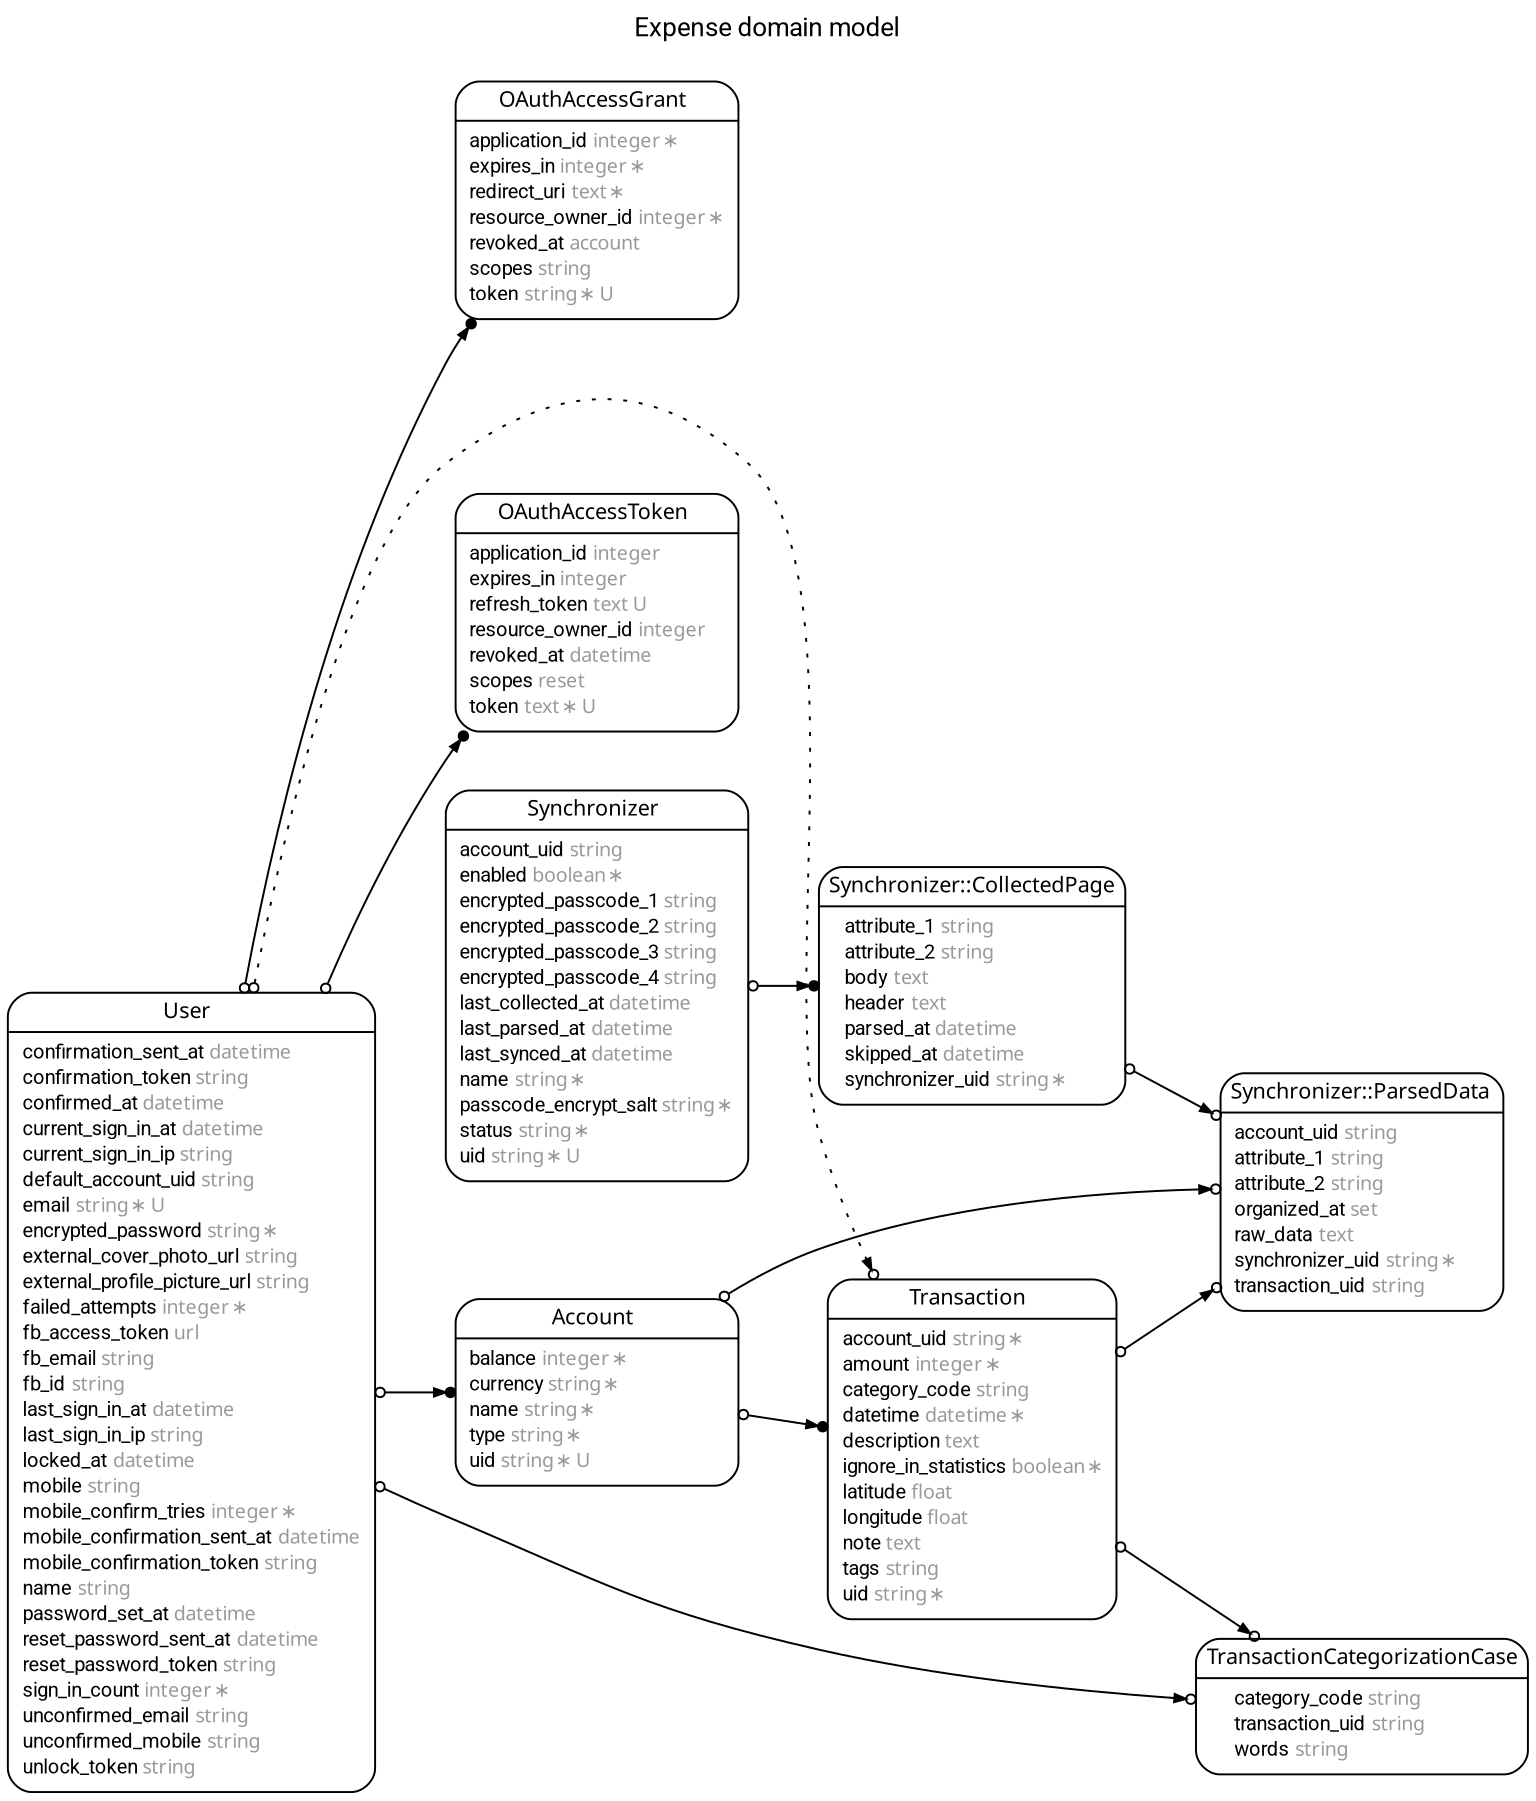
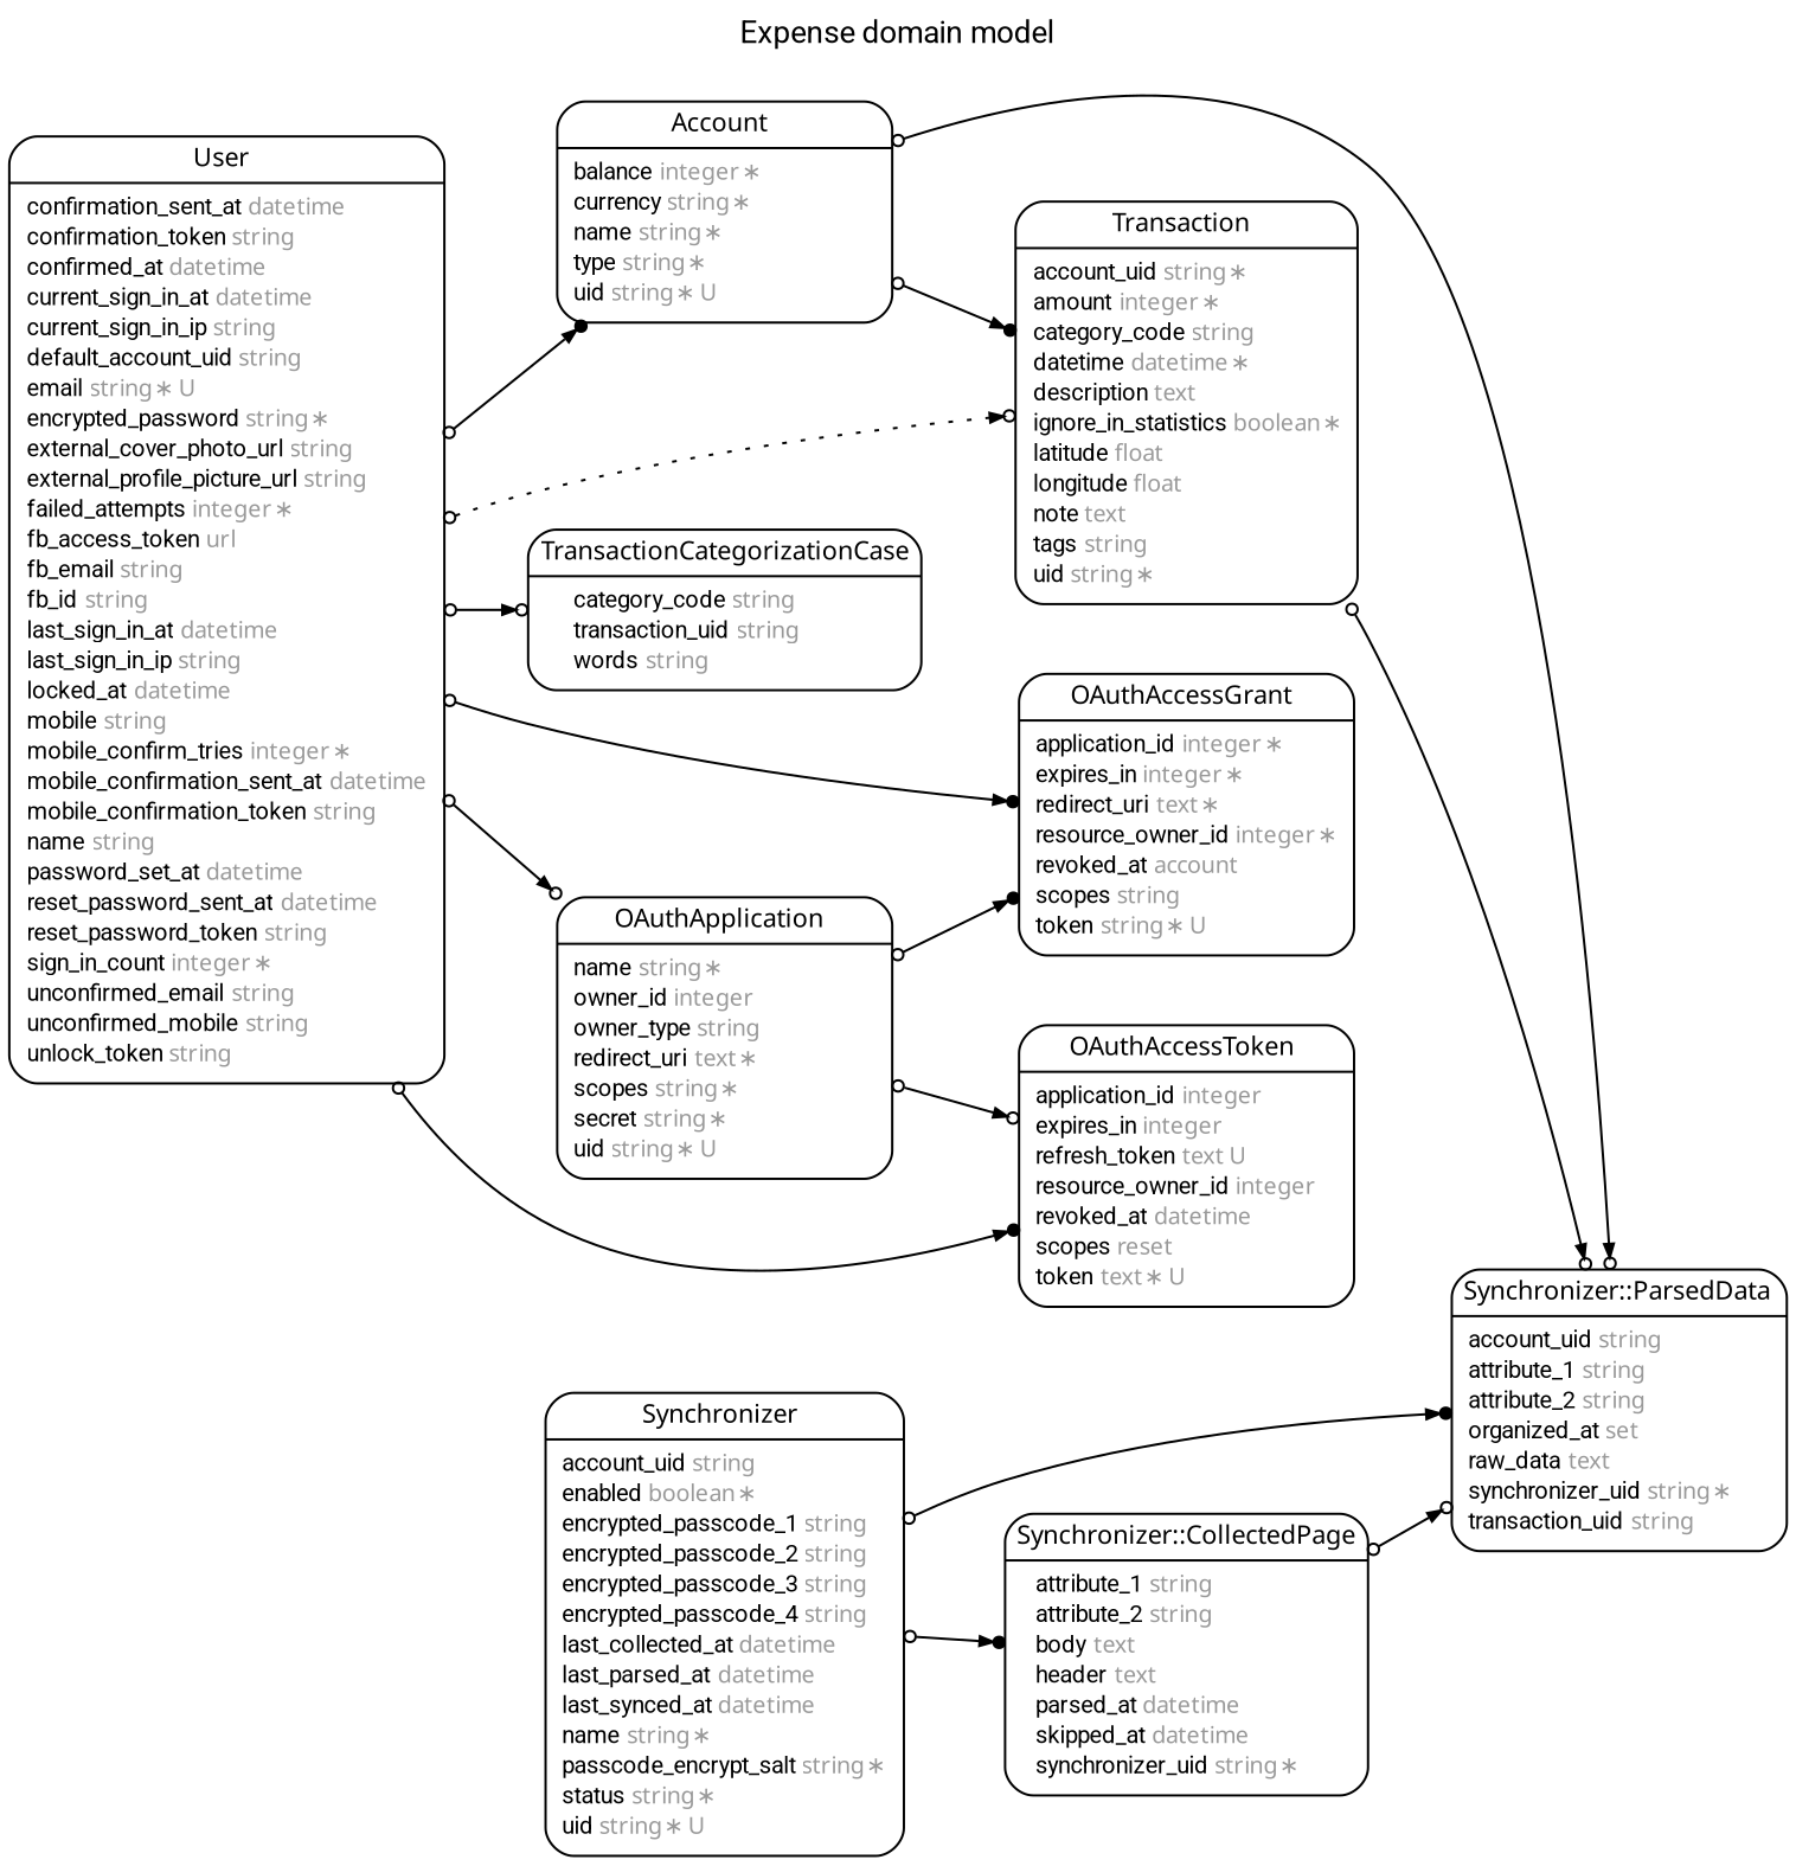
  digraph {
    concentrate=true
    fontname=Roboto
    fontsize=13
    label="Expense domain model\n\n"
    labelloc=t
    nodesep=0.4
    rankdir=LR
    ranksep=0.5
    node [fontname=Roboto fontsize=10 margin="0.07,0.05" penwidth=1.0 shape=Mrecord]
    edge [arrowhead=odotnormal arrowsize=0.6 arrowtail=odot dir=both fontname=Roboto fontsize=7 labelangle=32 labeldistance=1.8 penwidth=1.0 weight=2]
    n1 [label=<<table border="0" align="center" cellspacing="0.5" cellpadding="0" width="134">   <tr><td align="center" valign="bottom" width="130"><font face="Arial BoldMT" point-size="11">Account</font></td></tr> </table> | <table border="0" align="left" cellspacing="2" cellpadding="0" width="134">   <tr><td align="left" width="130" port="balance">balance <font face="Arial ItalicMT" color="grey60">integer ∗</font></td></tr>   <tr><td align="left" width="130" port="currency">currency <font face="Arial ItalicMT" color="grey60">string ∗</font></td></tr>   <tr><td align="left" width="130" port="name">name <font face="Arial ItalicMT" color="grey60">string ∗</font></td></tr>   <tr><td align="left" width="130" port="type">type <font face="Arial ItalicMT" color="grey60">string ∗</font></td></tr>   <tr><td align="left" width="130" port="uid">uid <font face="Arial ItalicMT" color="grey60">string ∗ U</font></td></tr> </table> >]
    n2 [label=<<table border="0" align="center" cellspacing="0.5" cellpadding="0" width="134">   <tr><td align="center" valign="bottom" width="130"><font face="Arial BoldMT" point-size="11">Synchronizer::ParsedData</font></td></tr> </table> | <table border="0" align="left" cellspacing="2" cellpadding="0" width="134">   <tr><td align="left" width="130" port="account_uid">account_uid <font face="Arial ItalicMT" color="grey60">string</font></td></tr>   <tr><td align="left" width="130" port="attribute_1">attribute_1 <font face="Arial ItalicMT" color="grey60">string</font></td></tr>   <tr><td align="left" width="130" port="attribute_2">attribute_2 <font face="Arial ItalicMT" color="grey60">string</font></td></tr>   <tr><td align="left" width="130" port="organized_at">organized_at <font face="Arial ItalicMT" color="grey60">set</font></td></tr>   <tr><td align="left" width="130" port="raw_data">raw_data <font face="Arial ItalicMT" color="grey60">text</font></td></tr>   <tr><td align="left" width="130" port="synchronizer_uid">synchronizer_uid <font face="Arial ItalicMT" color="grey60">string ∗</font></td></tr>   <tr><td align="left" width="130" port="transaction_uid">transaction_uid <font face="Arial ItalicMT" color="grey60">string</font></td></tr> </table> >]
    n3 [label=<<table border="0" align="center" cellspacing="0.5" cellpadding="0" width="134">   <tr><td align="center" valign="bottom" width="130"><font face="Arial BoldMT" point-size="11">Transaction</font></td></tr> </table> | <table border="0" align="left" cellspacing="2" cellpadding="0" width="134">   <tr><td align="left" width="130" port="account_uid">account_uid <font face="Arial ItalicMT" color="grey60">string ∗</font></td></tr>   <tr><td align="left" width="130" port="amount">amount <font face="Arial ItalicMT" color="grey60">integer ∗</font></td></tr>   <tr><td align="left" width="130" port="category_code">category_code <font face="Arial ItalicMT" color="grey60">string</font></td></tr>   <tr><td align="left" width="130" port="datetime">datetime <font face="Arial ItalicMT" color="grey60">datetime ∗</font></td></tr>   <tr><td align="left" width="130" port="description">description <font face="Arial ItalicMT" color="grey60">text</font></td></tr>   <tr><td align="left" width="130" port="ignore_in_statistics">ignore_in_statistics <font face="Arial ItalicMT" color="grey60">boolean ∗</font></td></tr>   <tr><td align="left" width="130" port="latitude">latitude <font face="Arial ItalicMT" color="grey60">float</font></td></tr>   <tr><td align="left" width="130" port="longitude">longitude <font face="Arial ItalicMT" color="grey60">float</font></td></tr>   <tr><td align="left" width="130" port="note">note <font face="Arial ItalicMT" color="grey60">text</font></td></tr>   <tr><td align="left" width="130" port="tags">tags <font face="Arial ItalicMT" color="grey60">string</font></td></tr>   <tr><td align="left" width="130" port="uid">uid <font face="Arial ItalicMT" color="grey60">string ∗</font></td></tr> </table> >]
    n4 [label=<<table border="0" align="center" cellspacing="0.5" cellpadding="0" width="134">   <tr><td align="center" valign="bottom" width="130"><font face="Arial BoldMT" point-size="11">Synchronizer</font></td></tr> </table> | <table border="0" align="left" cellspacing="2" cellpadding="0" width="134">   <tr><td align="left" width="130" port="account_uid">account_uid <font face="Arial ItalicMT" color="grey60">string</font></td></tr>   <tr><td align="left" width="130" port="enabled">enabled <font face="Arial ItalicMT" color="grey60">boolean ∗</font></td></tr>   <tr><td align="left" width="130" port="encrypted_passcode_1">encrypted_passcode_1 <font face="Arial ItalicMT" color="grey60">string</font></td></tr>   <tr><td align="left" width="130" port="encrypted_passcode_2">encrypted_passcode_2 <font face="Arial ItalicMT" color="grey60">string</font></td></tr>   <tr><td align="left" width="130" port="encrypted_passcode_3">encrypted_passcode_3 <font face="Arial ItalicMT" color="grey60">string</font></td></tr>   <tr><td align="left" width="130" port="encrypted_passcode_4">encrypted_passcode_4 <font face="Arial ItalicMT" color="grey60">string</font></td></tr>   <tr><td align="left" width="130" port="last_collected_at">last_collected_at <font face="Arial ItalicMT" color="grey60">datetime</font></td></tr>   <tr><td align="left" width="130" port="last_parsed_at">last_parsed_at <font face="Arial ItalicMT" color="grey60">datetime</font></td></tr>   <tr><td align="left" width="130" port="last_synced_at">last_synced_at <font face="Arial ItalicMT" color="grey60">datetime</font></td></tr>   <tr><td align="left" width="130" port="name">name <font face="Arial ItalicMT" color="grey60">string ∗</font></td></tr>   <tr><td align="left" width="130" port="passcode_encrypt_salt">passcode_encrypt_salt <font face="Arial ItalicMT" color="grey60">string ∗</font></td></tr>   <tr><td align="left" width="130" port="status">status <font face="Arial ItalicMT" color="grey60">string ∗</font></td></tr>   <tr><td align="left" width="130" port="uid">uid <font face="Arial ItalicMT" color="grey60">string ∗ U</font></td></tr> </table> >]
    n5 [label=<<table border="0" align="center" cellspacing="0.5" cellpadding="0" width="134">   <tr><td align="center" valign="bottom" width="130"><font face="Arial BoldMT" point-size="11">Synchronizer::CollectedPage</font></td></tr> </table> | <table border="0" align="left" cellspacing="2" cellpadding="0" width="134">   <tr><td align="left" width="130" port="attribute_1">attribute_1 <font face="Arial ItalicMT" color="grey60">string</font></td></tr>   <tr><td align="left" width="130" port="attribute_2">attribute_2 <font face="Arial ItalicMT" color="grey60">string</font></td></tr>   <tr><td align="left" width="130" port="body">body <font face="Arial ItalicMT" color="grey60">text</font></td></tr>   <tr><td align="left" width="130" port="header">header <font face="Arial ItalicMT" color="grey60">text</font></td></tr>   <tr><td align="left" width="130" port="parsed_at">parsed_at <font face="Arial ItalicMT" color="grey60">datetime</font></td></tr>   <tr><td align="left" width="130" port="skipped_at">skipped_at <font face="Arial ItalicMT" color="grey60">datetime</font></td></tr>   <tr><td align="left" width="130" port="synchronizer_uid">synchronizer_uid <font face="Arial ItalicMT" color="grey60">string ∗</font></td></tr> </table> >]
    n6 [label=<<table border="0" align="center" cellspacing="0.5" cellpadding="0" width="134">   <tr><td align="center" valign="bottom" width="130"><font face="Arial BoldMT" point-size="11">TransactionCategorizationCase</font></td></tr> </table> | <table border="0" align="left" cellspacing="2" cellpadding="0" width="134">   <tr><td align="left" width="130" port="category_code">category_code <font face="Arial ItalicMT" color="grey60">string</font></td></tr>   <tr><td align="left" width="130" port="transaction_uid">transaction_uid <font face="Arial ItalicMT" color="grey60">string</font></td></tr>   <tr><td align="left" width="130" port="words">words <font face="Arial ItalicMT" color="grey60">string</font></td></tr> </table> >]
    n7 [label=<<table border="0" align="center" cellspacing="0.5" cellpadding="0" width="134">   <tr><td align="center" valign="bottom" width="130"><font face="Arial BoldMT" point-size="11">OAuthAccessGrant</font></td></tr> </table> | <table border="0" align="left" cellspacing="2" cellpadding="0" width="134">   <tr><td align="left" width="130" port="application_id">application_id <font face="Arial ItalicMT" color="grey60">integer ∗</font></td></tr>   <tr><td align="left" width="130" port="expires_in">expires_in <font face="Arial ItalicMT" color="grey60">integer ∗</font></td></tr>   <tr><td align="left" width="130" port="redirect_uri">redirect_uri <font face="Arial ItalicMT" color="grey60">text ∗</font></td></tr>   <tr><td align="left" width="130" port="resource_owner_id">resource_owner_id <font face="Arial ItalicMT" color="grey60">integer ∗</font></td></tr>   <tr><td align="left" width="130" port="revoked_at">revoked_at <font face="Arial ItalicMT" color="grey60">account</font></td></tr>   <tr><td align="left" width="130" port="scopes">scopes <font face="Arial ItalicMT" color="grey60">string</font></td></tr>   <tr><td align="left" width="130" port="token">token <font face="Arial ItalicMT" color="grey60">string ∗ U</font></td></tr> </table> >]
    n8 [label=<<table border="0" align="center" cellspacing="0.5" cellpadding="0" width="134">   <tr><td align="center" valign="bottom" width="130"><font face="Arial BoldMT" point-size="11">OAuthAccessToken</font></td></tr> </table> | <table border="0" align="left" cellspacing="2" cellpadding="0" width="134">   <tr><td align="left" width="130" port="application_id">application_id <font face="Arial ItalicMT" color="grey60">integer</font></td></tr>   <tr><td align="left" width="130" port="expires_in">expires_in <font face="Arial ItalicMT" color="grey60">integer</font></td></tr>   <tr><td align="left" width="130" port="refresh_token">refresh_token <font face="Arial ItalicMT" color="grey60">text U</font></td></tr>   <tr><td align="left" width="130" port="resource_owner_id">resource_owner_id <font face="Arial ItalicMT" color="grey60">integer</font></td></tr>   <tr><td align="left" width="130" port="revoked_at">revoked_at <font face="Arial ItalicMT" color="grey60">datetime</font></td></tr>   <tr><td align="left" width="130" port="scopes">scopes <font face="Arial ItalicMT" color="grey60">reset</font></td></tr>   <tr><td align="left" width="130" port="token">token <font face="Arial ItalicMT" color="grey60">text ∗ U</font></td></tr> </table> >]
+   n9 [label=<<table border="0" align="center" cellspacing="0.5" cellpadding="0" width="134">   <tr><td align="center" valign="bottom" width="130"><font face="Arial BoldMT" point-size="11">OAuthApplication</font></td></tr> </table> | <table border="0" align="left" cellspacing="2" cellpadding="0" width="134">   <tr><td align="left" width="130" port="name">name <font face="Arial ItalicMT" color="grey60">string ∗</font></td></tr>   <tr><td align="left" width="130" port="owner_id">owner_id <font face="Arial ItalicMT" color="grey60">integer</font></td></tr>   <tr><td align="left" width="130" port="owner_type">owner_type <font face="Arial ItalicMT" color="grey60">string</font></td></tr>   <tr><td align="left" width="130" port="redirect_uri">redirect_uri <font face="Arial ItalicMT" color="grey60">text ∗</font></td></tr>   <tr><td align="left" width="130" port="scopes">scopes <font face="Arial ItalicMT" color="grey60">string ∗</font></td></tr>   <tr><td align="left" width="130" port="secret">secret <font face="Arial ItalicMT" color="grey60">string ∗</font></td></tr>   <tr><td align="left" width="130" port="uid">uid <font face="Arial ItalicMT" color="grey60">string ∗ U</font></td></tr> </table> >]
    n10 [label=<<table border="0" align="center" cellspacing="0.5" cellpadding="0" width="134">   <tr><td align="center" valign="bottom" width="130"><font face="Arial BoldMT" point-size="11">User</font></td></tr> </table> | <table border="0" align="left" cellspacing="2" cellpadding="0" width="134">   <tr><td align="left" width="130" port="confirmation_sent_at">confirmation_sent_at <font face="Arial ItalicMT" color="grey60">datetime</font></td></tr>   <tr><td align="left" width="130" port="confirmation_token">confirmation_token <font face="Arial ItalicMT" color="grey60">string</font></td></tr>   <tr><td align="left" width="130" port="confirmed_at">confirmed_at <font face="Arial ItalicMT" color="grey60">datetime</font></td></tr>   <tr><td align="left" width="130" port="current_sign_in_at">current_sign_in_at <font face="Arial ItalicMT" color="grey60">datetime</font></td></tr>   <tr><td align="left" width="130" port="current_sign_in_ip">current_sign_in_ip <font face="Arial ItalicMT" color="grey60">string</font></td></tr>   <tr><td align="left" width="130" port="default_account_uid">default_account_uid <font face="Arial ItalicMT" color="grey60">string</font></td></tr>   <tr><td align="left" width="130" port="email">email <font face="Arial ItalicMT" color="grey60">string ∗ U</font></td></tr>   <tr><td align="left" width="130" port="encrypted_password">encrypted_password <font face="Arial ItalicMT" color="grey60">string ∗</font></td></tr>   <tr><td align="left" width="130" port="external_cover_photo_url">external_cover_photo_url <font face="Arial ItalicMT" color="grey60">string</font></td></tr>   <tr><td align="left" width="130" port="external_profile_picture_url">external_profile_picture_url <font face="Arial ItalicMT" color="grey60">string</font></td></tr>   <tr><td align="left" width="130" port="failed_attempts">failed_attempts <font face="Arial ItalicMT" color="grey60">integer ∗</font></td></tr>   <tr><td align="left" width="130" port="fb_access_token">fb_access_token <font face="Arial ItalicMT" color="grey60">url</font></td></tr>   <tr><td align="left" width="130" port="fb_email">fb_email <font face="Arial ItalicMT" color="grey60">string</font></td></tr>   <tr><td align="left" width="130" port="fb_id">fb_id <font face="Arial ItalicMT" color="grey60">string</font></td></tr>   <tr><td align="left" width="130" port="last_sign_in_at">last_sign_in_at <font face="Arial ItalicMT" color="grey60">datetime</font></td></tr>   <tr><td align="left" width="130" port="last_sign_in_ip">last_sign_in_ip <font face="Arial ItalicMT" color="grey60">string</font></td></tr>   <tr><td align="left" width="130" port="locked_at">locked_at <font face="Arial ItalicMT" color="grey60">datetime</font></td></tr>   <tr><td align="left" width="130" port="mobile">mobile <font face="Arial ItalicMT" color="grey60">string</font></td></tr>   <tr><td align="left" width="130" port="mobile_confirm_tries">mobile_confirm_tries <font face="Arial ItalicMT" color="grey60">integer ∗</font></td></tr>   <tr><td align="left" width="130" port="mobile_confirmation_sent_at">mobile_confirmation_sent_at <font face="Arial ItalicMT" color="grey60">datetime</font></td></tr>   <tr><td align="left" width="130" port="mobile_confirmation_token">mobile_confirmation_token <font face="Arial ItalicMT" color="grey60">string</font></td></tr>   <tr><td align="left" width="130" port="name">name <font face="Arial ItalicMT" color="grey60">string</font></td></tr>   <tr><td align="left" width="130" port="password_set_at">password_set_at <font face="Arial ItalicMT" color="grey60">datetime</font></td></tr>   <tr><td align="left" width="130" port="reset_password_sent_at">reset_password_sent_at <font face="Arial ItalicMT" color="grey60">datetime</font></td></tr>   <tr><td align="left" width="130" port="reset_password_token">reset_password_token <font face="Arial ItalicMT" color="grey60">string</font></td></tr>   <tr><td align="left" width="130" port="sign_in_count">sign_in_count <font face="Arial ItalicMT" color="grey60">integer ∗</font></td></tr>   <tr><td align="left" width="130" port="unconfirmed_email">unconfirmed_email <font face="Arial ItalicMT" color="grey60">string</font></td></tr>   <tr><td align="left" width="130" port="unconfirmed_mobile">unconfirmed_mobile <font face="Arial ItalicMT" color="grey60">string</font></td></tr>   <tr><td align="left" width="130" port="unlock_token">unlock_token <font face="Arial ItalicMT" color="grey60">string</font></td></tr> </table> >]
    n1 -> n2
    n1 -> n3 [arrowhead=dotnormal]
    n3 -> n2 [weight=1]
-   n3 -> n6 [weight=1]
+   n4 -> n2 [arrowhead=dotnormal weight=3]
    n4 -> n5 [arrowhead=dotnormal weight=3]
    n5 -> n2
+   n9 -> n7 [arrowhead=dotnormal]
+   n9 -> n8
    n10 -> n1 [arrowhead=dotnormal]
    n10 -> n3 [constraint=false style=dotted weight=1]
    n10 -> n6
    n10 -> n7 [arrowhead=dotnormal weight=1]
    n10 -> n8 [arrowhead=dotnormal weight=1]
+   n10 -> n9 [weight=1]
  }
